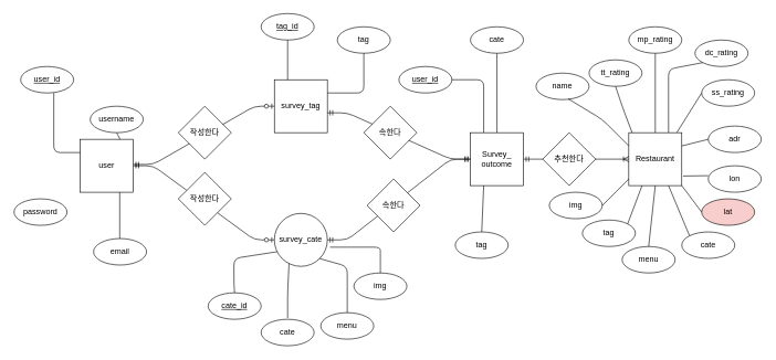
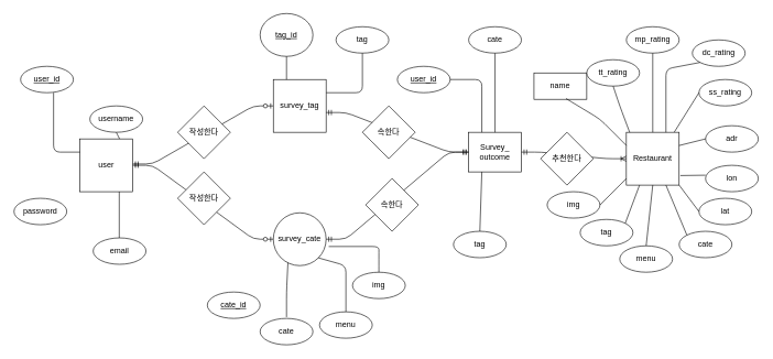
  <mxCell id="0" />
  <mxCell id="1" parent="0" />
  <mxCell id="2" value="user" style="whiteSpace=wrap;html=1;aspect=fixed;" parent="1" vertex="1"><mxGeometry x="120" y="210" width="80" height="80" as="geometry" /></mxCell>
  <mxCell id="3" value="survey_cate" style="ellipse;whiteSpace=wrap;html=1;aspect=fixed;" parent="1" vertex="1"><mxGeometry x="413" y="322" width="80" height="80" as="geometry" /></mxCell>
- <mxCell id="4" value="&lt;u&gt;tag_id&lt;/u&gt;" style="ellipse;whiteSpace=wrap;html=1;" parent="1" vertex="1"><mxGeometry x="393" y="20" width="80" height="40" as="geometry" /></mxCell>
+ <mxCell id="4" value="&lt;u&gt;tag_id&lt;/u&gt;" style="ellipse;whiteSpace=wrap;html=1;" parent="1" vertex="1"><mxGeometry x="393" y="20" width="80" height="65" as="geometry" /></mxCell>
  <mxCell id="5" value="email" style="ellipse;whiteSpace=wrap;html=1;" parent="1" vertex="1"><mxGeometry x="140" y="360" width="80" height="40" as="geometry" /></mxCell>
  <mxCell id="6" value="password" style="ellipse;whiteSpace=wrap;html=1;" parent="1" vertex="1"><mxGeometry x="20" y="300" width="80" height="40" as="geometry" /></mxCell>
  <mxCell id="7" value="username" style="ellipse;whiteSpace=wrap;html=1;" parent="1" vertex="1"><mxGeometry x="135" y="160" width="80" height="40" as="geometry" /></mxCell>
  <mxCell id="8" value="&lt;u&gt;user_id&lt;/u&gt;" style="ellipse;whiteSpace=wrap;html=1;" parent="1" vertex="1"><mxGeometry x="30" y="100" width="80" height="40" as="geometry" /></mxCell>
  <mxCell id="9" value="" style="endArrow=none;html=1;entryX=0.5;entryY=1;entryDx=0;entryDy=0;exitX=0.75;exitY=0;exitDx=0;exitDy=0;" parent="1" source="2" target="7" edge="1"><mxGeometry width="50" height="50" relative="1" as="geometry"><mxPoint x="360" y="290" as="sourcePoint" /><mxPoint x="450" y="250" as="targetPoint" /><Array as="points" /></mxGeometry></mxCell>
  <mxCell id="10" value="" style="endArrow=none;html=1;entryX=0.5;entryY=1;entryDx=0;entryDy=0;exitX=0;exitY=0.25;exitDx=0;exitDy=0;" parent="1" source="2" edge="1"><mxGeometry width="50" height="50" relative="1" as="geometry"><mxPoint x="80" y="210" as="sourcePoint" /><mxPoint x="80" y="140" as="targetPoint" /><Array as="points"><mxPoint x="80" y="230" /></Array></mxGeometry></mxCell>
  <mxCell id="11" value="" style="endArrow=none;html=1;entryX=0.5;entryY=1;entryDx=0;entryDy=0;exitX=0.75;exitY=0;exitDx=0;exitDy=0;" parent="1" edge="1"><mxGeometry width="50" height="50" relative="1" as="geometry"><mxPoint x="179.5" y="360" as="sourcePoint" /><mxPoint x="179.5" y="290" as="targetPoint" /><Array as="points" /></mxGeometry></mxCell>
  <mxCell id="12" value="tag" style="ellipse;whiteSpace=wrap;html=1;" parent="1" vertex="1"><mxGeometry x="508" y="40" width="80" height="40" as="geometry" /></mxCell>
  <mxCell id="13" value="img" style="ellipse;whiteSpace=wrap;html=1;" parent="1" vertex="1"><mxGeometry x="533" y="412" width="80" height="40" as="geometry" /></mxCell>
  <mxCell id="14" value="cate" style="ellipse;whiteSpace=wrap;html=1;" parent="1" vertex="1"><mxGeometry x="393" y="482" width="80" height="40" as="geometry" /></mxCell>
  <mxCell id="15" value="menu" style="ellipse;whiteSpace=wrap;html=1;" parent="1" vertex="1"><mxGeometry x="483" y="472" width="80" height="40" as="geometry" /></mxCell>
  <mxCell id="16" value="" style="endArrow=none;html=1;entryX=0.5;entryY=1;entryDx=0;entryDy=0;" parent="1" target="4" edge="1"><mxGeometry width="50" height="50" relative="1" as="geometry"><mxPoint x="433" y="130" as="sourcePoint" /><mxPoint x="422.5" y="222" as="targetPoint" /><Array as="points"><mxPoint x="433" y="150" /></Array></mxGeometry></mxCell>
  <mxCell id="17" value="" style="endArrow=none;html=1;entryX=0.5;entryY=1;entryDx=0;entryDy=0;exitX=1;exitY=0.25;exitDx=0;exitDy=0;" parent="1" target="12" edge="1" source="32"><mxGeometry width="50" height="50" relative="1" as="geometry"><mxPoint x="508" y="130" as="sourcePoint" /><mxPoint x="483" y="252" as="targetPoint" /><Array as="points"><mxPoint x="548" y="140" /></Array></mxGeometry></mxCell>
  <mxCell id="18" value="" style="endArrow=none;html=1;entryX=1.05;entryY=0.638;entryDx=0;entryDy=0;exitX=0.5;exitY=0;exitDx=0;exitDy=0;entryPerimeter=0;" parent="1" source="13" target="3" edge="1"><mxGeometry width="50" height="50" relative="1" as="geometry"><mxPoint x="-117" y="452" as="sourcePoint" /><mxPoint x="-85" y="423.04" as="targetPoint" /><Array as="points"><mxPoint x="573" y="392" /><mxPoint x="573" y="373" /></Array></mxGeometry></mxCell>
  <mxCell id="19" value="" style="endArrow=none;html=1;entryX=1;entryY=1;entryDx=0;entryDy=0;exitX=0.5;exitY=0;exitDx=0;exitDy=0;" parent="1" source="15" target="3" edge="1"><mxGeometry width="50" height="50" relative="1" as="geometry"><mxPoint x="503" y="462" as="sourcePoint" /><mxPoint x="503" y="392" as="targetPoint" /><Array as="points"><mxPoint x="523" y="402" /></Array></mxGeometry></mxCell>
  <mxCell id="20" value="" style="endArrow=none;html=1;entryX=0.25;entryY=1;entryDx=0;entryDy=0;" parent="1" target="3" edge="1"><mxGeometry width="50" height="50" relative="1" as="geometry"><mxPoint x="433" y="480" as="sourcePoint" /><mxPoint x="432.5" y="402" as="targetPoint" /><Array as="points"><mxPoint x="433" y="442" /></Array></mxGeometry></mxCell>
  <mxCell id="21" value="" style="edgeStyle=entityRelationEdgeStyle;fontSize=12;html=1;endArrow=ERzeroToOne;startArrow=ERmandOne;exitX=1;exitY=0.5;exitDx=0;exitDy=0;entryX=0;entryY=0.5;entryDx=0;entryDy=0;" edge="1" parent="1" source="2" target="3"><mxGeometry width="100" height="100" relative="1" as="geometry"><mxPoint x="375" y="330" as="sourcePoint" /><mxPoint x="475" y="230" as="targetPoint" /></mxGeometry></mxCell>
  <mxCell id="22" value="작성한다" style="rhombus;whiteSpace=wrap;html=1;strokeColor=#000000;" vertex="1" parent="1"><mxGeometry x="268" y="260" width="80" height="80" as="geometry" /></mxCell>
- <mxCell id="23" value="Survey_&lt;br&gt;outcome" style="whiteSpace=wrap;html=1;aspect=fixed;strokeColor=#000000;" vertex="1" parent="1"><mxGeometry x="709" y="200" width="80" height="80" as="geometry" /></mxCell>
+ <mxCell id="23" value="Survey_&lt;br&gt;outcome" style="whiteSpace=wrap;html=1;aspect=fixed;strokeColor=#000000;" vertex="1" parent="1"><mxGeometry x="709" y="200" width="80" height="60" as="geometry" /></mxCell>
  <mxCell id="24" value="" style="edgeStyle=entityRelationEdgeStyle;fontSize=12;html=1;endArrow=ERmandOne;startArrow=ERmandOne;exitX=1;exitY=0.5;exitDx=0;exitDy=0;entryX=0;entryY=0.5;entryDx=0;entryDy=0;" edge="1" parent="1" source="3" target="23"><mxGeometry width="100" height="100" relative="1" as="geometry"><mxPoint x="618" y="350" as="sourcePoint" /><mxPoint x="718" y="250" as="targetPoint" /></mxGeometry></mxCell>
  <mxCell id="25" value="속한다" style="rhombus;whiteSpace=wrap;html=1;strokeColor=#000000;" vertex="1" parent="1"><mxGeometry x="553" y="270" width="80" height="80" as="geometry" /></mxCell>
  <mxCell id="26" value="tag" style="ellipse;whiteSpace=wrap;html=1;" vertex="1" parent="1"><mxGeometry x="686" y="350" width="80" height="40" as="geometry" /></mxCell>
  <mxCell id="27" value="cate" style="ellipse;whiteSpace=wrap;html=1;" vertex="1" parent="1"><mxGeometry x="709" y="40" width="80" height="40" as="geometry" /></mxCell>
  <mxCell id="28" value="&lt;u&gt;user_id&lt;/u&gt;" style="ellipse;whiteSpace=wrap;html=1;" vertex="1" parent="1"><mxGeometry x="601" y="100" width="80" height="40" as="geometry" /></mxCell>
  <mxCell id="29" value="" style="endArrow=none;html=1;entryX=1;entryY=0.5;entryDx=0;entryDy=0;exitX=0.25;exitY=0;exitDx=0;exitDy=0;" edge="1" parent="1" source="23" target="28"><mxGeometry width="50" height="50" relative="1" as="geometry"><mxPoint x="740.58" y="190" as="sourcePoint" /><mxPoint x="740.58" y="120" as="targetPoint" /><Array as="points"><mxPoint x="729" y="120" /></Array></mxGeometry></mxCell>
  <mxCell id="30" value="" style="endArrow=none;html=1;entryX=0.5;entryY=1;entryDx=0;entryDy=0;" edge="1" parent="1" source="23" target="27"><mxGeometry width="50" height="50" relative="1" as="geometry"><mxPoint x="775" y="197" as="sourcePoint" /><mxPoint x="751" y="80" as="targetPoint" /><Array as="points" /></mxGeometry></mxCell>
  <mxCell id="31" value="" style="edgeStyle=entityRelationEdgeStyle;fontSize=12;html=1;endArrow=ERzeroToOne;startArrow=ERmandOne;exitX=1;exitY=0.5;exitDx=0;exitDy=0;" edge="1" parent="1"><mxGeometry width="100" height="100" relative="1" as="geometry"><mxPoint x="200" y="248" as="sourcePoint" /><mxPoint x="413" y="160" as="targetPoint" /></mxGeometry></mxCell>
  <mxCell id="32" value="survey_tag" style="whiteSpace=wrap;html=1;aspect=fixed;" vertex="1" parent="1"><mxGeometry x="413" y="120" width="80" height="80" as="geometry" /></mxCell>
  <mxCell id="33" value="" style="endArrow=none;html=1;entryX=0.25;entryY=1;entryDx=0;entryDy=0;exitX=0.5;exitY=0;exitDx=0;exitDy=0;" edge="1" parent="1" source="26" target="23"><mxGeometry width="50" height="50" relative="1" as="geometry"><mxPoint x="701" y="340" as="sourcePoint" /><mxPoint x="751" y="290" as="targetPoint" /></mxGeometry></mxCell>
  <mxCell id="34" value="" style="edgeStyle=entityRelationEdgeStyle;fontSize=12;html=1;endArrow=ERmandOne;startArrow=ERmandOne;" edge="1" parent="1" target="23"><mxGeometry width="100" height="100" relative="1" as="geometry"><mxPoint x="493" y="170" as="sourcePoint" /><mxPoint x="593" y="70" as="targetPoint" /></mxGeometry></mxCell>
  <mxCell id="35" value="속한다" style="rhombus;whiteSpace=wrap;html=1;strokeColor=#000000;" vertex="1" parent="1"><mxGeometry x="548" y="160" width="80" height="80" as="geometry" /></mxCell>
  <mxCell id="36" value="작성한다" style="rhombus;whiteSpace=wrap;html=1;strokeColor=#000000;" vertex="1" parent="1"><mxGeometry x="268" y="160" width="80" height="80" as="geometry" /></mxCell>
  <mxCell id="37" value="Restaurant" style="whiteSpace=wrap;html=1;aspect=fixed;strokeColor=#000000;" vertex="1" parent="1"><mxGeometry x="948" y="200" width="80" height="80" as="geometry" /></mxCell>
  <mxCell id="38" value="&lt;u&gt;cate_id&lt;/u&gt;" style="ellipse;whiteSpace=wrap;html=1;" vertex="1" parent="1"><mxGeometry x="313" y="442" width="80" height="40" as="geometry" /></mxCell>
- <mxCell id="39" value="" style="endArrow=none;html=1;exitX=0.5;exitY=0;exitDx=0;exitDy=0;entryX=0;entryY=0.75;entryDx=0;entryDy=0;" edge="1" parent="1" source="38" target="3"><mxGeometry width="50" height="50" relative="1" as="geometry"><mxPoint x="343" y="442" as="sourcePoint" /><mxPoint x="393" y="392" as="targetPoint" /><Array as="points"><mxPoint x="352" y="430" /><mxPoint x="352" y="390" /></Array></mxGeometry></mxCell>
  <mxCell id="40" value="" style="edgeStyle=entityRelationEdgeStyle;fontSize=12;html=1;endArrow=ERoneToMany;startArrow=ERmandOne;entryX=0;entryY=0.5;entryDx=0;entryDy=0;exitX=1;exitY=0.5;exitDx=0;exitDy=0;" edge="1" parent="1" source="23" target="37"><mxGeometry width="100" height="100" relative="1" as="geometry"><mxPoint x="866" y="350" as="sourcePoint" /><mxPoint x="966" y="250" as="targetPoint" /></mxGeometry></mxCell>
- <mxCell id="41" value="name" style="ellipse;whiteSpace=wrap;html=1;" vertex="1" parent="1"><mxGeometry x="808" y="110" width="80" height="40" as="geometry" /></mxCell>
+ <mxCell id="41" value="name" style="whiteSpace=wrap;html=1;rounded=0;" vertex="1" parent="1"><mxGeometry x="808" y="110" width="80" height="40" as="geometry" /></mxCell>
  <mxCell id="42" value="mp_rating" style="ellipse;whiteSpace=wrap;html=1;" vertex="1" parent="1"><mxGeometry x="948" y="40" width="80" height="40" as="geometry" /></mxCell>
  <mxCell id="43" value="tt_rating" style="ellipse;whiteSpace=wrap;html=1;" vertex="1" parent="1"><mxGeometry x="888" y="90" width="80" height="40" as="geometry" /></mxCell>
  <mxCell id="44" value="dc_rating" style="ellipse;whiteSpace=wrap;html=1;" vertex="1" parent="1"><mxGeometry x="1048" y="60" width="80" height="40" as="geometry" /></mxCell>
  <mxCell id="45" value="ss_rating" style="ellipse;whiteSpace=wrap;html=1;" vertex="1" parent="1"><mxGeometry x="1058" y="120" width="80" height="40" as="geometry" /></mxCell>
  <mxCell id="46" value="tag" style="ellipse;whiteSpace=wrap;html=1;" vertex="1" parent="1"><mxGeometry x="878" y="332" width="80" height="40" as="geometry" /></mxCell>
- <mxCell id="47" value="lat" style="ellipse;whiteSpace=wrap;html=1;fillColor=#f8cecc;" vertex="1" parent="1"><mxGeometry x="1058" y="300" width="80" height="40" as="geometry" /></mxCell>
+ <mxCell id="47" value="lat" style="ellipse;whiteSpace=wrap;html=1;" vertex="1" parent="1"><mxGeometry x="1058" y="300" width="80" height="40" as="geometry" /></mxCell>
  <mxCell id="48" value="lon" style="ellipse;whiteSpace=wrap;html=1;" vertex="1" parent="1"><mxGeometry x="1068" y="250" width="80" height="40" as="geometry" /></mxCell>
  <mxCell id="49" value="adr" style="ellipse;whiteSpace=wrap;html=1;" vertex="1" parent="1"><mxGeometry x="1068" y="190" width="80" height="40" as="geometry" /></mxCell>
  <mxCell id="50" value="cate" style="ellipse;whiteSpace=wrap;html=1;" vertex="1" parent="1"><mxGeometry x="1028" y="350" width="80" height="40" as="geometry" /></mxCell>
  <mxCell id="51" value="menu" style="ellipse;whiteSpace=wrap;html=1;" vertex="1" parent="1"><mxGeometry x="938" y="372" width="80" height="40" as="geometry" /></mxCell>
  <mxCell id="52" value="img" style="ellipse;whiteSpace=wrap;html=1;" vertex="1" parent="1"><mxGeometry x="828" y="290" width="80" height="40" as="geometry" /></mxCell>
  <mxCell id="53" value="" style="endArrow=none;html=1;entryX=0.606;entryY=0.971;entryDx=0;entryDy=0;entryPerimeter=0;exitX=0;exitY=0.25;exitDx=0;exitDy=0;" edge="1" parent="1" source="37" target="41"><mxGeometry width="50" height="50" relative="1" as="geometry"><mxPoint x="978" y="200" as="sourcePoint" /><mxPoint x="1028" y="150" as="targetPoint" /><Array as="points"><mxPoint x="908" y="180" /></Array></mxGeometry></mxCell>
  <mxCell id="54" value="" style="endArrow=none;html=1;entryX=0.5;entryY=1;entryDx=0;entryDy=0;" edge="1" parent="1" target="43"><mxGeometry width="50" height="50" relative="1" as="geometry"><mxPoint x="953" y="200" as="sourcePoint" /><mxPoint x="1003" y="150" as="targetPoint" /><Array as="points"><mxPoint x="938" y="160" /></Array></mxGeometry></mxCell>
  <mxCell id="55" value="" style="endArrow=none;html=1;entryX=0.5;entryY=1;entryDx=0;entryDy=0;exitX=0.5;exitY=0;exitDx=0;exitDy=0;" edge="1" parent="1" source="37" target="42"><mxGeometry width="50" height="50" relative="1" as="geometry"><mxPoint x="988" y="200" as="sourcePoint" /><mxPoint x="1038" y="150" as="targetPoint" /></mxGeometry></mxCell>
  <mxCell id="56" value="" style="endArrow=none;html=1;entryX=0;entryY=1;entryDx=0;entryDy=0;exitX=0.75;exitY=0;exitDx=0;exitDy=0;" edge="1" parent="1" source="37" target="44"><mxGeometry width="50" height="50" relative="1" as="geometry"><mxPoint x="988" y="145" as="sourcePoint" /><mxPoint x="1038" y="95" as="targetPoint" /><Array as="points"><mxPoint x="1008" y="104" /></Array></mxGeometry></mxCell>
  <mxCell id="57" value="" style="endArrow=none;html=1;exitX=0.908;exitY=-0.004;exitDx=0;exitDy=0;exitPerimeter=0;" edge="1" parent="1" source="37"><mxGeometry width="50" height="50" relative="1" as="geometry"><mxPoint x="1008" y="190" as="sourcePoint" /><mxPoint x="1058" y="140" as="targetPoint" /></mxGeometry></mxCell>
  <mxCell id="58" value="" style="endArrow=none;html=1;exitX=1;exitY=0.25;exitDx=0;exitDy=0;entryX=0;entryY=0.5;entryDx=0;entryDy=0;" edge="1" parent="1" source="37" target="49"><mxGeometry width="50" height="50" relative="1" as="geometry"><mxPoint x="1018" y="260" as="sourcePoint" /><mxPoint x="1068" y="210" as="targetPoint" /></mxGeometry></mxCell>
  <mxCell id="59" value="" style="endArrow=none;html=1;exitX=1;exitY=1;exitDx=0;exitDy=0;entryX=0;entryY=0.5;entryDx=0;entryDy=0;" edge="1" parent="1" source="37" target="47"><mxGeometry width="50" height="50" relative="1" as="geometry"><mxPoint x="998" y="372" as="sourcePoint" /><mxPoint x="1048" y="322" as="targetPoint" /></mxGeometry></mxCell>
  <mxCell id="60" value="" style="endArrow=none;html=1;exitX=1.023;exitY=0.819;exitDx=0;exitDy=0;exitPerimeter=0;" edge="1" parent="1" source="37"><mxGeometry width="50" height="50" relative="1" as="geometry"><mxPoint x="1018" y="315" as="sourcePoint" /><mxPoint x="1068" y="265" as="targetPoint" /></mxGeometry></mxCell>
  <mxCell id="61" value="" style="endArrow=none;html=1;exitX=0;exitY=0;exitDx=0;exitDy=0;entryX=0.75;entryY=1;entryDx=0;entryDy=0;" edge="1" parent="1" source="50" target="37"><mxGeometry width="50" height="50" relative="1" as="geometry"><mxPoint x="953" y="330" as="sourcePoint" /><mxPoint x="1003" y="280" as="targetPoint" /></mxGeometry></mxCell>
  <mxCell id="62" value="" style="endArrow=none;html=1;entryX=0.5;entryY=1;entryDx=0;entryDy=0;exitX=0.5;exitY=0;exitDx=0;exitDy=0;" edge="1" parent="1" source="51" target="37"><mxGeometry width="50" height="50" relative="1" as="geometry"><mxPoint x="968" y="372" as="sourcePoint" /><mxPoint x="1018" y="322" as="targetPoint" /></mxGeometry></mxCell>
  <mxCell id="63" value="" style="endArrow=none;html=1;entryX=0.25;entryY=1;entryDx=0;entryDy=0;exitX=1;exitY=0;exitDx=0;exitDy=0;" edge="1" parent="1" source="46" target="37"><mxGeometry width="50" height="50" relative="1" as="geometry"><mxPoint x="918" y="340" as="sourcePoint" /><mxPoint x="968" y="290" as="targetPoint" /></mxGeometry></mxCell>
  <mxCell id="64" value="" style="endArrow=none;html=1;entryX=0;entryY=0.875;entryDx=0;entryDy=0;exitX=1;exitY=0.5;exitDx=0;exitDy=0;entryPerimeter=0;" edge="1" parent="1" source="52" target="37"><mxGeometry width="50" height="50" relative="1" as="geometry"><mxPoint x="926.284" y="318.928" as="sourcePoint" /><mxPoint x="948" y="261.07" as="targetPoint" /></mxGeometry></mxCell>
  <mxCell id="65" value="추천한다" style="rhombus;whiteSpace=wrap;html=1;strokeColor=#000000;" vertex="1" parent="1"><mxGeometry x="818" y="200" width="80" height="80" as="geometry" /></mxCell>
